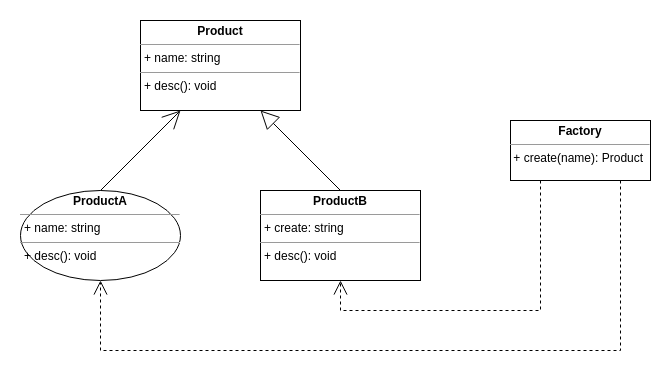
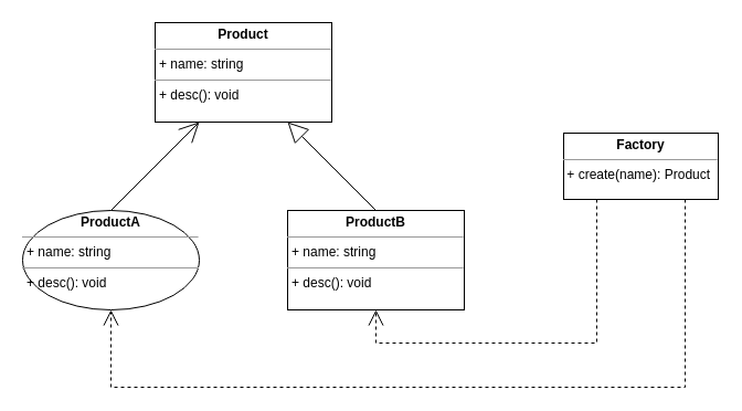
  <mxCell id="0" />
  <mxCell id="1" parent="0" />
  <mxCell id="2" value="&lt;p style=&quot;margin: 0px ; margin-top: 4px ; text-align: center&quot;&gt;&lt;b&gt;Product&lt;/b&gt;&lt;/p&gt;&lt;hr size=&quot;1&quot;&gt;&lt;p style=&quot;margin: 0px ; margin-left: 4px&quot;&gt;+ name: string&lt;/p&gt;&lt;hr size=&quot;1&quot;&gt;&lt;p style=&quot;margin: 0px ; margin-left: 4px&quot;&gt;+ desc(): void&lt;/p&gt;" style="verticalAlign=top;align=left;overflow=fill;fontSize=12;fontFamily=Helvetica;html=1;" parent="1" vertex="1"><mxGeometry x="140" y="20" width="160" height="90" as="geometry" /></mxCell>
- <mxCell id="3" value="&lt;p style=&quot;margin: 0px ; margin-top: 4px ; text-align: center&quot;&gt;&lt;b&gt;ProductB&lt;/b&gt;&lt;/p&gt;&lt;hr size=&quot;1&quot;&gt;&lt;p style=&quot;margin: 0px ; margin-left: 4px&quot;&gt;+ create: string&lt;/p&gt;&lt;hr size=&quot;1&quot;&gt;&lt;p style=&quot;margin: 0px ; margin-left: 4px&quot;&gt;+ desc(): void&lt;/p&gt;" style="verticalAlign=top;align=left;overflow=fill;fontSize=12;fontFamily=Helvetica;html=1;" parent="1" vertex="1"><mxGeometry x="260" y="190" width="160" height="90" as="geometry" /></mxCell>
+ <mxCell id="3" value="&lt;p style=&quot;margin: 0px ; margin-top: 4px ; text-align: center&quot;&gt;&lt;b&gt;ProductB&lt;/b&gt;&lt;/p&gt;&lt;hr size=&quot;1&quot;&gt;&lt;p style=&quot;margin: 0px ; margin-left: 4px&quot;&gt;+ name: string&lt;/p&gt;&lt;hr size=&quot;1&quot;&gt;&lt;p style=&quot;margin: 0px ; margin-left: 4px&quot;&gt;+ desc(): void&lt;/p&gt;" style="verticalAlign=top;align=left;overflow=fill;fontSize=12;fontFamily=Helvetica;html=1;" parent="1" vertex="1"><mxGeometry x="260" y="190" width="160" height="90" as="geometry" /></mxCell>
  <mxCell id="4" value="&lt;p style=&quot;margin: 0px ; margin-top: 4px ; text-align: center&quot;&gt;&lt;b&gt;ProductA&lt;/b&gt;&lt;/p&gt;&lt;hr size=&quot;1&quot;&gt;&lt;p style=&quot;margin: 0px ; margin-left: 4px&quot;&gt;+ name: string&lt;/p&gt;&lt;hr size=&quot;1&quot;&gt;&lt;p style=&quot;margin: 0px ; margin-left: 4px&quot;&gt;+ desc(): void&lt;/p&gt;" style="ellipse;verticalAlign=top;align=left;overflow=fill;fontSize=12;fontFamily=Helvetica;html=1;" parent="1" vertex="1"><mxGeometry x="20" y="190" width="160" height="90" as="geometry" /></mxCell>
  <mxCell id="5" value="" style="endArrow=open;endSize=16;endFill=0;html=1;rounded=0;entryX=0.25;entryY=1;entryDx=0;entryDy=0;exitX=0.5;exitY=0;exitDx=0;exitDy=0;" parent="1" source="4" target="2" edge="1"><mxGeometry width="160" relative="1" as="geometry"><mxPoint x="240" y="190" as="sourcePoint" /><mxPoint x="400" y="190" as="targetPoint" /></mxGeometry></mxCell>
  <mxCell id="6" value="" style="endArrow=block;endSize=16;endFill=0;html=1;rounded=0;entryX=0.75;entryY=1;entryDx=0;entryDy=0;exitX=0.5;exitY=0;exitDx=0;exitDy=0;" parent="1" source="3" target="2" edge="1"><mxGeometry width="160" relative="1" as="geometry"><mxPoint x="240" y="190" as="sourcePoint" /><mxPoint x="400" y="190" as="targetPoint" /><Array as="points" /></mxGeometry></mxCell>
  <mxCell id="7" value="" style="endArrow=open;endSize=12;dashed=1;html=1;rounded=0;entryX=0.5;entryY=1;entryDx=0;entryDy=0;exitX=0.25;exitY=1;exitDx=0;exitDy=0;" parent="1" target="3" edge="1"><mxGeometry width="160" relative="1" as="geometry"><mxPoint x="540" y="180" as="sourcePoint" /><mxPoint x="480" y="190" as="targetPoint" /><Array as="points"><mxPoint x="540" y="310" /><mxPoint x="340" y="310" /></Array><mxPoint as="offset" /></mxGeometry></mxCell>
  <mxCell id="8" value="" style="endArrow=open;endSize=12;dashed=1;html=1;rounded=0;entryX=0.5;entryY=1;entryDx=0;entryDy=0;exitX=0.75;exitY=1;exitDx=0;exitDy=0;" parent="1" target="4" edge="1"><mxGeometry width="160" relative="1" as="geometry"><mxPoint x="620" y="180" as="sourcePoint" /><mxPoint x="480" y="190" as="targetPoint" /><Array as="points"><mxPoint x="620" y="350" /><mxPoint x="100" y="350" /></Array><mxPoint as="offset" /></mxGeometry></mxCell>
  <mxCell id="9" value="&lt;p style=&quot;margin: 0px ; margin-top: 4px ; text-align: center&quot;&gt;&lt;b&gt;Factory&lt;/b&gt;&lt;/p&gt;&lt;hr size=&quot;1&quot;&gt;&lt;div style=&quot;height: 2px&quot;&gt;&amp;nbsp;+ create(name): Product&lt;/div&gt;" style="verticalAlign=top;align=left;overflow=fill;fontSize=12;fontFamily=Helvetica;html=1;" parent="1" vertex="1"><mxGeometry x="510" y="120" width="140" height="60" as="geometry" /></mxCell>
